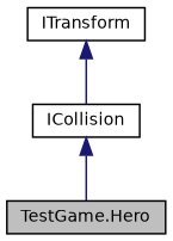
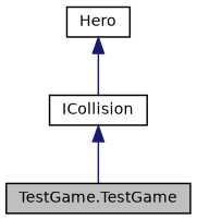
  digraph {
    node [color=black fillcolor=white fontname=Helvetica fontsize=10 shape=record style=filled]
    edge [color=midnightblue dir=back fontname=Helvetica fontsize=10 labelfontname=Helvetica labelfontsize=10 style=solid]
-   n1 [fillcolor=grey75 fontcolor=black height=0.2 label="TestGame.Hero" width=0.4]
-   n2 [height=0.2 label=ITransform width=0.4]
+   n1 [fillcolor=grey75 fontcolor=black height=0.2 label="TestGame.TestGame" width=0.4]
+   n2 [height=0.2 label=Hero width=0.4]
    n3 [height=0.2 label=ICollision width=0.4]
    n2 -> n3
    n3 -> n1
  }
